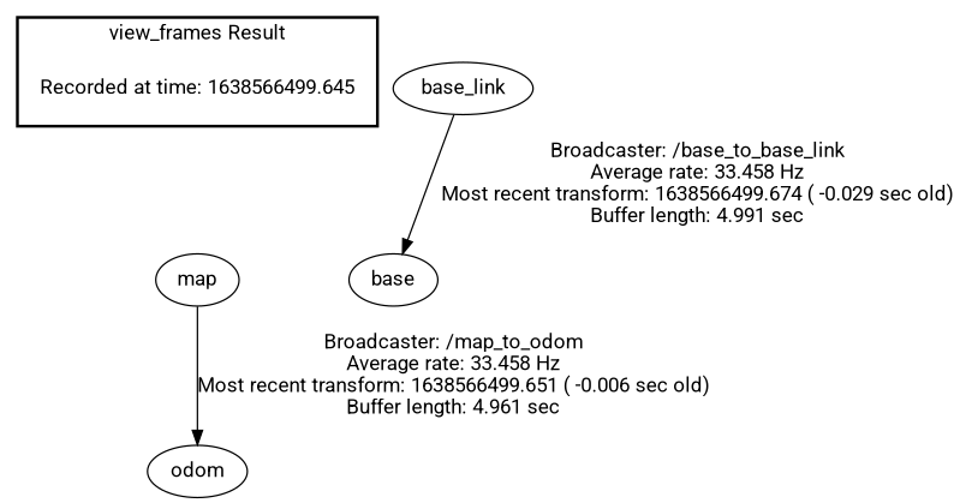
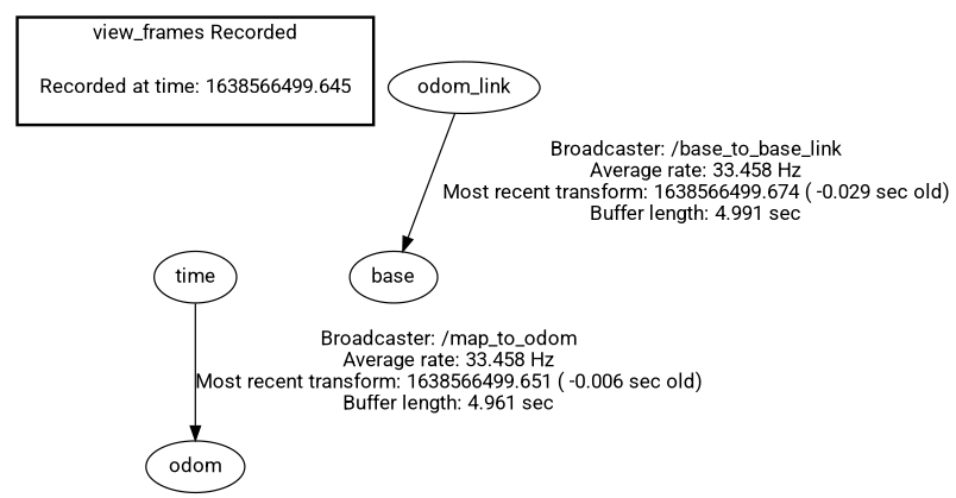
  digraph {
    fontname=Roboto
    node [fontname=Roboto]
    edge [fontname=Roboto]
    "Recorded at time: 1638566499.645" [shape=plaintext]
    base
-   map
-   base_link
+   map [label=time]
+   base_link [label=odom_link]
    odom
    subgraph cluster_1 {
      color=black
-     label="view_frames Result"
+     label="view_frames Recorded"
      style=bold
      "Recorded at time: 1638566499.645"
    }
    "Recorded at time: 1638566499.645" -> base [style=invis]
    "Recorded at time: 1638566499.645" -> map [style=invis]
    map -> odom [label="Broadcaster: /map_to_odom\nAverage rate: 33.458 Hz\nMost recent transform: 1638566499.651 ( -0.006 sec old)\nBuffer length: 4.961 sec\n"]
    base_link -> base [label="Broadcaster: /base_to_base_link\nAverage rate: 33.458 Hz\nMost recent transform: 1638566499.674 ( -0.029 sec old)\nBuffer length: 4.991 sec\n"]
  }
